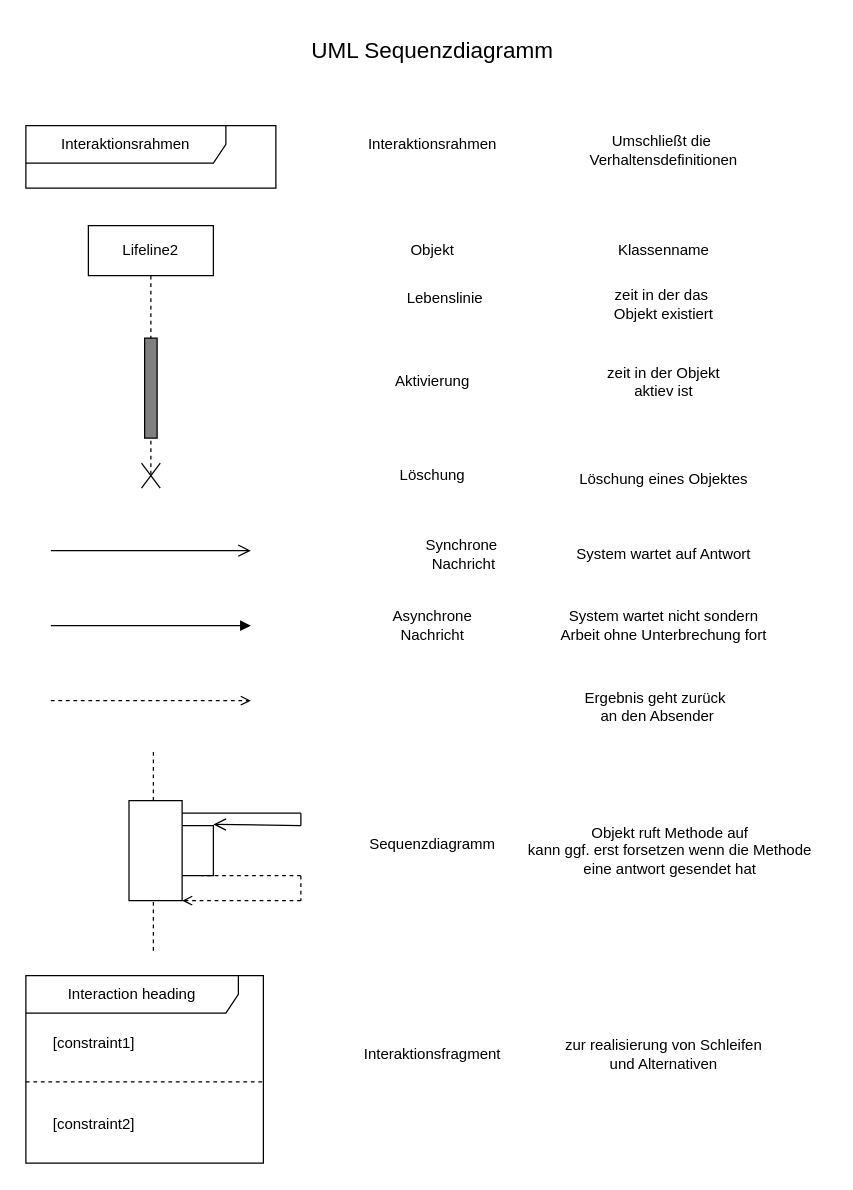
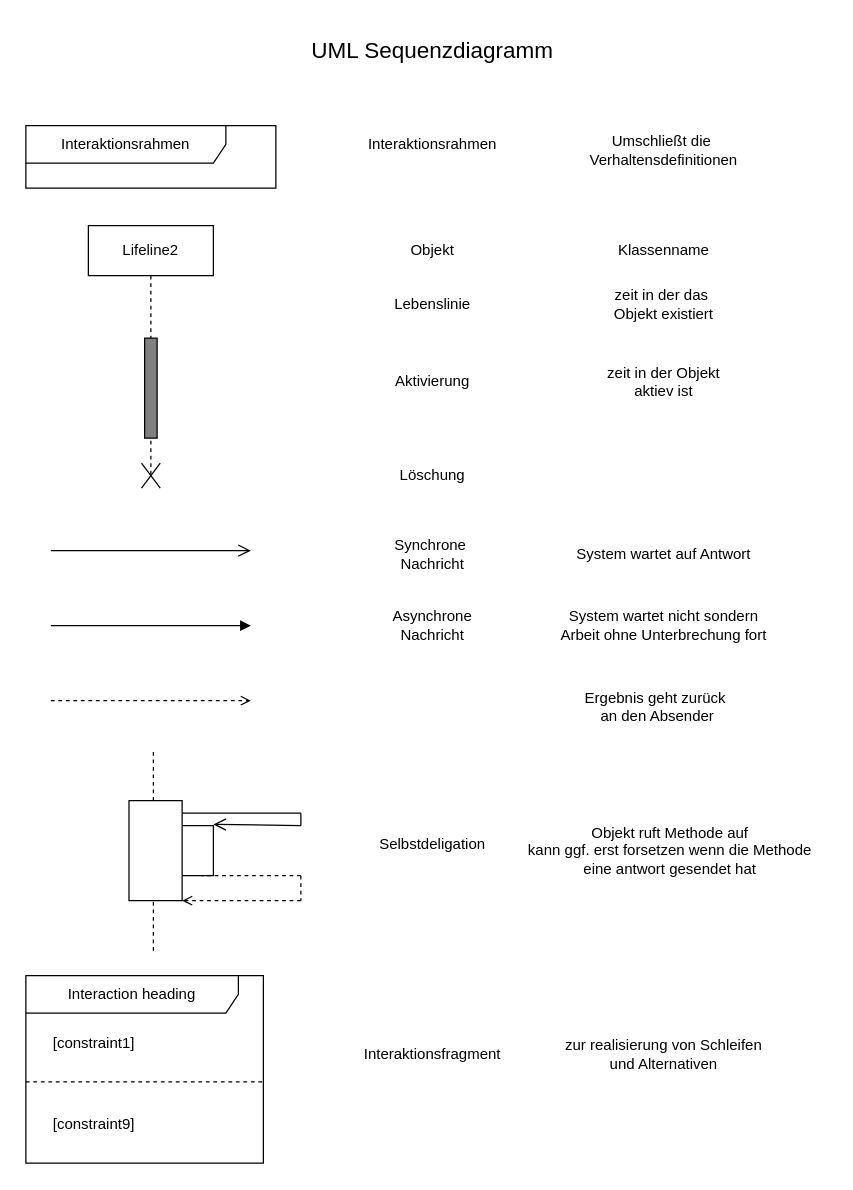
  <mxCell id="0" />
  <mxCell id="1" parent="0" />
  <mxCell id="2" value="Interaktionsrahmen" style="shape=umlFrame;whiteSpace=wrap;html=1;pointerEvents=0;recursiveResize=0;container=1;collapsible=0;width=160;" vertex="1" parent="1"><mxGeometry x="20" y="100" width="200" height="50" as="geometry" /></mxCell>
  <mxCell id="3" value="UML Sequenzdiagramm" style="text;html=1;align=center;verticalAlign=middle;resizable=0;points=[];autosize=1;strokeColor=none;fillColor=none;fontSize=18;" vertex="1" parent="1"><mxGeometry x="235" y="20" width="220" height="40" as="geometry" /></mxCell>
  <mxCell id="4" value="Interaktionsrahmen" style="text;html=1;align=center;verticalAlign=middle;resizable=0;points=[];autosize=1;strokeColor=none;fillColor=none;" vertex="1" parent="1"><mxGeometry x="280" y="100" width="130" height="30" as="geometry" /></mxCell>
  <mxCell id="5" value="Umschließt die&amp;nbsp;&lt;div&gt;Verhaltensdefinitionen&lt;/div&gt;" style="text;html=1;align=center;verticalAlign=middle;resizable=0;points=[];autosize=1;strokeColor=none;fillColor=none;" vertex="1" parent="1"><mxGeometry x="460" y="100" width="140" height="40" as="geometry" /></mxCell>
  <mxCell id="6" value="Lifeline2" style="shape=umlLifeline;perimeter=lifelinePerimeter;whiteSpace=wrap;html=1;container=1;dropTarget=0;collapsible=0;recursiveResize=0;outlineConnect=0;portConstraint=eastwest;newEdgeStyle={&quot;edgeStyle&quot;:&quot;elbowEdgeStyle&quot;,&quot;elbow&quot;:&quot;vertical&quot;,&quot;curved&quot;:0,&quot;rounded&quot;:0};" vertex="1" parent="1"><mxGeometry x="70" y="180" width="100" height="200" as="geometry" /></mxCell>
  <mxCell id="7" value="" style="html=1;points=[[0,0,0,0,5],[0,1,0,0,-5],[1,0,0,0,5],[1,1,0,0,-5]];perimeter=orthogonalPerimeter;outlineConnect=0;targetShapes=umlLifeline;portConstraint=eastwest;newEdgeStyle={&quot;curved&quot;:0,&quot;rounded&quot;:0};fillColor=#808080;" vertex="1" parent="6"><mxGeometry x="45" y="90" width="10" height="80" as="geometry" /></mxCell>
  <mxCell id="8" value="" style="shape=umlDestroy;html=1;" vertex="1" parent="1"><mxGeometry x="112.5" y="370" width="15" height="20" as="geometry" /></mxCell>
  <mxCell id="9" value="Objekt" style="text;html=1;align=center;verticalAlign=middle;resizable=0;points=[];autosize=1;strokeColor=none;fillColor=none;" vertex="1" parent="1"><mxGeometry x="315" y="185" width="60" height="30" as="geometry" /></mxCell>
  <mxCell id="10" value="Aktivierung" style="text;html=1;align=center;verticalAlign=middle;resizable=0;points=[];autosize=1;strokeColor=none;fillColor=none;" vertex="1" parent="1"><mxGeometry x="305" y="290" width="80" height="30" as="geometry" /></mxCell>
  <mxCell id="11" value="Löschung" style="text;html=1;align=center;verticalAlign=middle;resizable=0;points=[];autosize=1;strokeColor=none;fillColor=none;" vertex="1" parent="1"><mxGeometry x="305" y="365" width="80" height="30" as="geometry" /></mxCell>
- <mxCell id="12" value="Lebenslinie" style="text;html=1;align=center;verticalAlign=middle;resizable=0;points=[];autosize=1;strokeColor=none;fillColor=none;" vertex="1" parent="1"><mxGeometry x="315" y="223" width="80" height="30" as="geometry" /></mxCell>
+ <mxCell id="12" value="Lebenslinie" style="text;html=1;align=center;verticalAlign=middle;resizable=0;points=[];autosize=1;strokeColor=none;fillColor=none;" vertex="1" parent="1"><mxGeometry x="305" y="228" width="80" height="30" as="geometry" /></mxCell>
  <mxCell id="13" value="Klassenname" style="text;html=1;align=center;verticalAlign=middle;resizable=0;points=[];autosize=1;strokeColor=none;fillColor=none;" vertex="1" parent="1"><mxGeometry x="480" y="185" width="100" height="30" as="geometry" /></mxCell>
  <mxCell id="14" value="zeit in der das&amp;nbsp;&lt;div&gt;Objekt existiert&lt;/div&gt;" style="text;html=1;align=center;verticalAlign=middle;resizable=0;points=[];autosize=1;strokeColor=none;fillColor=none;" vertex="1" parent="1"><mxGeometry x="480" y="223" width="100" height="40" as="geometry" /></mxCell>
  <mxCell id="15" value="zeit in der Objekt&lt;div&gt;aktiev ist&lt;/div&gt;" style="text;html=1;align=center;verticalAlign=middle;resizable=0;points=[];autosize=1;strokeColor=none;fillColor=none;" vertex="1" parent="1"><mxGeometry x="475" y="285" width="110" height="40" as="geometry" /></mxCell>
- <mxCell id="16" value="Löschung eines Objektes" style="text;html=1;align=center;verticalAlign=middle;resizable=0;points=[];autosize=1;strokeColor=none;fillColor=none;" vertex="1" parent="1"><mxGeometry x="450" y="368" width="160" height="30" as="geometry" /></mxCell>
  <mxCell id="17" value="" style="endArrow=open;startArrow=none;endFill=0;startFill=0;endSize=8;html=1;verticalAlign=bottom;labelBackgroundColor=none;strokeWidth=1;rounded=0;" edge="1" parent="1"><mxGeometry width="160" relative="1" as="geometry"><mxPoint x="40" y="440" as="sourcePoint" /><mxPoint x="200" y="440" as="targetPoint" /></mxGeometry></mxCell>
  <mxCell id="18" value="" style="html=1;verticalAlign=bottom;labelBackgroundColor=none;endArrow=block;endFill=1;rounded=0;" edge="1" parent="1"><mxGeometry width="160" relative="1" as="geometry"><mxPoint x="40" y="500" as="sourcePoint" /><mxPoint x="200" y="500" as="targetPoint" /></mxGeometry></mxCell>
  <mxCell id="19" value="" style="html=1;verticalAlign=bottom;labelBackgroundColor=none;endArrow=open;endFill=0;dashed=1;rounded=0;" edge="1" parent="1"><mxGeometry width="160" relative="1" as="geometry"><mxPoint x="40" y="560" as="sourcePoint" /><mxPoint x="200" y="560" as="targetPoint" /></mxGeometry></mxCell>
- <mxCell id="20" value="Synchrone&amp;nbsp;&lt;div&gt;Nachricht&lt;/div&gt;" style="text;html=1;align=center;verticalAlign=middle;resizable=0;points=[];autosize=1;strokeColor=none;fillColor=none;" vertex="1" parent="1"><mxGeometry x="330" y="423" width="80" height="40" as="geometry" /></mxCell>
+ <mxCell id="20" value="Synchrone&amp;nbsp;&lt;div&gt;Nachricht&lt;/div&gt;" style="text;html=1;align=center;verticalAlign=middle;resizable=0;points=[];autosize=1;strokeColor=none;fillColor=none;" vertex="1" parent="1"><mxGeometry x="305" y="423" width="80" height="40" as="geometry" /></mxCell>
  <mxCell id="21" value="Asynchrone&lt;div&gt;Nachricht&lt;/div&gt;" style="text;html=1;align=center;verticalAlign=middle;resizable=0;points=[];autosize=1;strokeColor=none;fillColor=none;" vertex="1" parent="1"><mxGeometry x="300" y="480" width="90" height="40" as="geometry" /></mxCell>
  <mxCell id="22" value="System wartet auf Antwort" style="text;html=1;align=center;verticalAlign=middle;resizable=0;points=[];autosize=1;strokeColor=none;fillColor=none;" vertex="1" parent="1"><mxGeometry x="450" y="428" width="160" height="30" as="geometry" /></mxCell>
  <mxCell id="23" value="System wartet nicht sondern&lt;div&gt;Arbeit ohne Unterbrechung fort&lt;/div&gt;" style="text;html=1;align=center;verticalAlign=middle;resizable=0;points=[];autosize=1;strokeColor=none;fillColor=none;" vertex="1" parent="1"><mxGeometry x="435" y="480" width="190" height="40" as="geometry" /></mxCell>
  <mxCell id="24" value="Ergebnis geht zurück&amp;nbsp;&lt;div&gt;an den Absender&lt;/div&gt;" style="text;html=1;align=center;verticalAlign=middle;resizable=0;points=[];autosize=1;strokeColor=none;fillColor=none;" vertex="1" parent="1"><mxGeometry x="455" y="545" width="140" height="40" as="geometry" /></mxCell>
  <mxCell id="25" value="" style="endArrow=none;dashed=1;html=1;rounded=0;" edge="1" parent="1"><mxGeometry width="50" height="50" relative="1" as="geometry"><mxPoint x="122" y="640" as="sourcePoint" /><mxPoint x="122" y="600" as="targetPoint" /></mxGeometry></mxCell>
  <mxCell id="26" value="" style="endArrow=none;dashed=1;html=1;rounded=0;" edge="1" parent="1"><mxGeometry width="50" height="50" relative="1" as="geometry"><mxPoint x="122" y="760" as="sourcePoint" /><mxPoint x="122" y="720" as="targetPoint" /></mxGeometry></mxCell>
  <mxCell id="27" value="" style="whiteSpace=wrap;html=1;aspect=fixed;" vertex="1" parent="1"><mxGeometry x="130" y="660" width="40" height="40" as="geometry" /></mxCell>
  <mxCell id="28" value="" style="rounded=0;whiteSpace=wrap;html=1;direction=south;" vertex="1" parent="1"><mxGeometry x="102.5" y="640" width="42.5" height="80" as="geometry" /></mxCell>
- <mxCell id="29" value="Sequenzdiagramm" style="text;html=1;align=center;verticalAlign=middle;resizable=0;points=[];autosize=1;strokeColor=none;fillColor=none;" vertex="1" parent="1"><mxGeometry x="290" y="660" width="110" height="30" as="geometry" /></mxCell>
+ <mxCell id="29" value="Selbstdeligation" style="text;html=1;align=center;verticalAlign=middle;resizable=0;points=[];autosize=1;strokeColor=none;fillColor=none;" vertex="1" parent="1"><mxGeometry x="290" y="660" width="110" height="30" as="geometry" /></mxCell>
  <mxCell id="30" value="Interaction heading" style="shape=umlFrame;whiteSpace=wrap;html=1;pointerEvents=0;recursiveResize=0;container=1;collapsible=0;width=170;" vertex="1" parent="1"><mxGeometry x="20" y="780" width="190" height="150" as="geometry" /></mxCell>
  <mxCell id="31" value="[constraint1]" style="text;html=1;" vertex="1" parent="30"><mxGeometry width="100" height="20" relative="1" as="geometry"><mxPoint x="20" y="40" as="offset" /></mxGeometry></mxCell>
- <mxCell id="32" value="[constraint2]" style="line;strokeWidth=1;dashed=1;labelPosition=center;verticalLabelPosition=bottom;align=left;verticalAlign=top;spacingLeft=20;spacingTop=15;html=1;whiteSpace=wrap;" vertex="1" parent="30"><mxGeometry y="80" width="190" height="10" as="geometry" /></mxCell>
+ <mxCell id="32" value="[constraint9]" style="line;strokeWidth=1;dashed=1;labelPosition=center;verticalLabelPosition=bottom;align=left;verticalAlign=top;spacingLeft=20;spacingTop=15;html=1;whiteSpace=wrap;" vertex="1" parent="30"><mxGeometry y="80" width="190" height="10" as="geometry" /></mxCell>
  <mxCell id="33" value="Interaktionsfragment" style="text;html=1;align=center;verticalAlign=middle;resizable=0;points=[];autosize=1;strokeColor=none;fillColor=none;" vertex="1" parent="1"><mxGeometry x="280" y="828" width="130" height="30" as="geometry" /></mxCell>
  <mxCell id="34" value="" style="endArrow=none;dashed=1;html=1;rounded=0;" edge="1" parent="1"><mxGeometry width="50" height="50" relative="1" as="geometry"><mxPoint x="240" y="700" as="sourcePoint" /><mxPoint x="160" y="700" as="targetPoint" /></mxGeometry></mxCell>
  <mxCell id="35" value="" style="endArrow=none;dashed=1;html=1;rounded=0;" edge="1" parent="1"><mxGeometry width="50" height="50" relative="1" as="geometry"><mxPoint x="240" y="700" as="sourcePoint" /><mxPoint x="240" y="720" as="targetPoint" /></mxGeometry></mxCell>
  <mxCell id="36" value="" style="html=1;verticalAlign=bottom;labelBackgroundColor=none;endArrow=open;endFill=0;dashed=1;rounded=0;" edge="1" parent="1"><mxGeometry width="160" relative="1" as="geometry"><mxPoint x="240" y="720" as="sourcePoint" /><mxPoint x="145" y="720" as="targetPoint" /></mxGeometry></mxCell>
  <mxCell id="37" value="" style="endArrow=open;startArrow=none;endFill=0;startFill=0;endSize=8;html=1;verticalAlign=bottom;labelBackgroundColor=none;strokeWidth=1;rounded=0;" edge="1" parent="1"><mxGeometry width="160" relative="1" as="geometry"><mxPoint x="240" y="660" as="sourcePoint" /><mxPoint x="170" y="659" as="targetPoint" /></mxGeometry></mxCell>
  <mxCell id="38" value="" style="endArrow=none;html=1;rounded=0;" edge="1" parent="1"><mxGeometry width="50" height="50" relative="1" as="geometry"><mxPoint x="240" y="660" as="sourcePoint" /><mxPoint x="240" y="660" as="targetPoint" /><Array as="points"><mxPoint x="240" y="650" /></Array></mxGeometry></mxCell>
  <mxCell id="39" value="" style="endArrow=none;html=1;rounded=0;" edge="1" parent="1"><mxGeometry width="50" height="50" relative="1" as="geometry"><mxPoint x="240" y="650" as="sourcePoint" /><mxPoint x="145" y="650" as="targetPoint" /></mxGeometry></mxCell>
  <mxCell id="40" value="Objekt ruft Methode auf&lt;div&gt;kann ggf. erst forsetzen wenn die Methode&lt;/div&gt;&lt;div&gt;eine antwort gesendet hat&lt;/div&gt;" style="text;html=1;align=center;verticalAlign=middle;resizable=0;points=[];autosize=1;strokeColor=none;fillColor=none;" vertex="1" parent="1"><mxGeometry x="410" y="650" width="250" height="60" as="geometry" /></mxCell>
  <mxCell id="41" value="zur realisierung von Schleifen&lt;div&gt;und Alternativen&lt;/div&gt;" style="text;html=1;align=center;verticalAlign=middle;resizable=0;points=[];autosize=1;strokeColor=none;fillColor=none;" vertex="1" parent="1"><mxGeometry x="440" y="823" width="180" height="40" as="geometry" /></mxCell>
